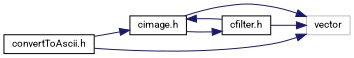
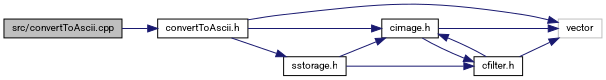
  digraph {
    fontname=Roboto
    rankdir=LR
    node [color=black fillcolor=white fontname=Roboto fontsize=10 shape=record style=filled]
    edge [color=midnightblue fontname=Roboto fontsize=10 labelfontname=Helvetica labelfontsize=10 style=solid]
+   n1 [fillcolor=grey75 fontcolor=black height=0.2 label="src/convertToAscii.cpp" width=0.4]
    n2 [height=0.2 label="convertToAscii.h" width=0.4]
    n3 [height=0.2 label="cimage.h" width=0.4]
    n4 [color=grey75 height=0.2 label=vector width=0.4]
+   n5 [height=0.2 label="sstorage.h" width=0.4]
    n6 [height=0.2 label="cfilter.h" width=0.4]
+   n1 -> n2
    n2 -> n3
    n2 -> n4
+   n2 -> n5
    n3 -> n4
    n3 -> n6
+   n5 -> n3
+   n5 -> n6
    n6 -> n3
    n6 -> n4
  }
